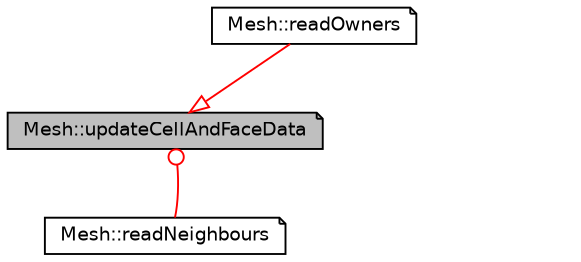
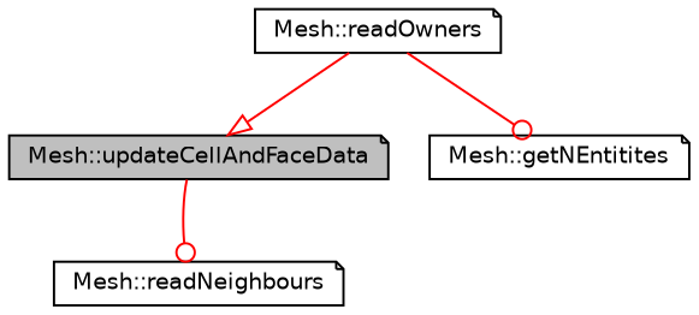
  digraph {
    rankdir=TB
    node [color=black fontname=Helvetica fontsize=10 shape=note]
    edge [arrowhead=odot color=red fontname=Helvetica fontsize=10 labelfontname=Helvetica labelfontsize=10 style=solid]
    n1 [fillcolor=grey75 fontcolor=black height=0.2 label="Mesh::updateCellAndFaceData" style=filled width=0.4]
    n2 [height=0.2 label="Mesh::readNeighbours" width=0.4]
    n3 [height=0.2 label="Mesh::readOwners" width=0.4]
-   n2 -> n1
+   n4 [height=0.2 label="Mesh::getNEntitites" width=0.4]
+   n1 -> n2
    n3 -> n1 [arrowhead=onormal]
+   n3 -> n4
  }
